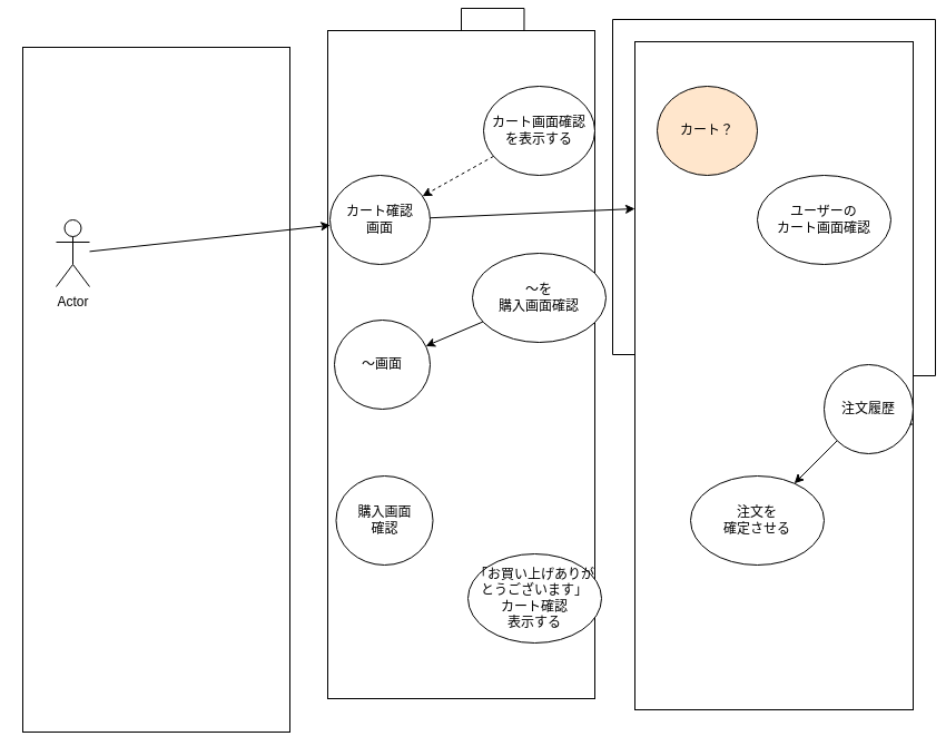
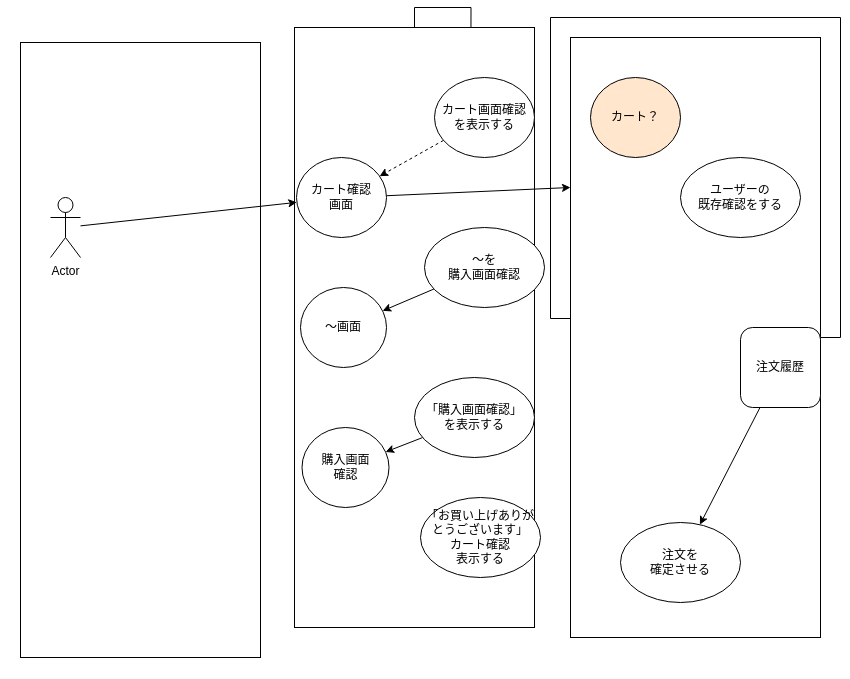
  <mxCell id="0" />
  <mxCell id="1" parent="0" />
  <mxCell id="2" value="" style="rounded=0;whiteSpace=wrap;html=1;" vertex="1" parent="1"><mxGeometry x="20" y="35" width="240" height="615" as="geometry" /></mxCell>
  <mxCell id="3" style="edgeStyle=orthogonalEdgeStyle;rounded=0;orthogonalLoop=1;jettySize=auto;html=1;" edge="1" parent="1" source="4"><mxGeometry relative="1" as="geometry"><mxPoint x="470" y="220" as="targetPoint" /></mxGeometry></mxCell>
  <mxCell id="4" value="" style="rounded=0;whiteSpace=wrap;html=1;" vertex="1" parent="1"><mxGeometry x="294" y="20" width="240" height="600" as="geometry" /></mxCell>
  <mxCell id="5" style="edgeStyle=orthogonalEdgeStyle;rounded=0;orthogonalLoop=1;jettySize=auto;html=1;exitX=1;exitY=0.5;exitDx=0;exitDy=0;" edge="1" parent="1" source="6"><mxGeometry relative="1" as="geometry"><mxPoint x="690" y="290" as="targetPoint" /></mxGeometry></mxCell>
  <mxCell id="6" value="" style="rounded=0;whiteSpace=wrap;html=1;" vertex="1" parent="1"><mxGeometry x="570" width="250" height="600" as="geometry" y="30" /></mxCell>
  <mxCell id="7" style="edgeStyle=none;rounded=0;orthogonalLoop=1;jettySize=auto;html=1;" edge="1" parent="1" source="8" target="12"><mxGeometry relative="1" as="geometry" /></mxCell>
  <mxCell id="8" value="Actor" style="shape=umlActor;verticalLabelPosition=bottom;verticalAlign=top;html=1;outlineConnect=0;" vertex="1" parent="1"><mxGeometry x="50" y="190" width="30" height="60" as="geometry" /></mxCell>
  <mxCell id="9" style="edgeStyle=none;rounded=0;orthogonalLoop=1;jettySize=auto;html=1;dashed=1;" edge="1" parent="1" source="10" target="12"><mxGeometry relative="1" as="geometry" /></mxCell>
  <mxCell id="10" value="カート画面確認&lt;div&gt;を表示する&lt;/div&gt;" style="ellipse;whiteSpace=wrap;html=1;" vertex="1" parent="1"><mxGeometry x="434" y="70" width="100" height="80" as="geometry" /></mxCell>
  <mxCell id="11" style="edgeStyle=none;rounded=0;orthogonalLoop=1;jettySize=auto;html=1;entryX=0;entryY=0.25;entryDx=0;entryDy=0;" edge="1" parent="1" source="12" target="6"><mxGeometry relative="1" as="geometry" /></mxCell>
  <mxCell id="12" value="カート確認&lt;div&gt;画面&lt;/div&gt;" style="ellipse;whiteSpace=wrap;html=1;" vertex="1" parent="1"><mxGeometry x="296" y="150" width="90" height="80" as="geometry" /></mxCell>
  <mxCell id="13" style="edgeStyle=none;rounded=0;orthogonalLoop=1;jettySize=auto;html=1;" edge="1" parent="1" source="14" target="15"><mxGeometry relative="1" as="geometry" /></mxCell>
  <mxCell id="14" value="～を&lt;div&gt;購入画面確認&lt;/div&gt;" style="ellipse;whiteSpace=wrap;html=1;" vertex="1" parent="1"><mxGeometry x="424" y="220" width="120" height="80" as="geometry" /></mxCell>
  <mxCell id="15" value="～画面" style="ellipse;whiteSpace=wrap;html=1;" vertex="1" parent="1"><mxGeometry x="300" y="280" width="86" height="80" as="geometry" /></mxCell>
+ <mxCell id="16" style="edgeStyle=none;rounded=0;orthogonalLoop=1;jettySize=auto;html=1;" edge="1" parent="1" source="17" target="18"><mxGeometry relative="1" as="geometry" /></mxCell>
+ <mxCell id="17" value="「購入画面確認」&lt;div&gt;を表示する&lt;/div&gt;" style="ellipse;whiteSpace=wrap;html=1;" vertex="1" parent="1"><mxGeometry x="414" y="370" width="120" height="80" as="geometry" /></mxCell>
  <mxCell id="18" value="購入画面&lt;div&gt;確認&lt;/div&gt;" style="ellipse;whiteSpace=wrap;html=1;" vertex="1" parent="1"><mxGeometry x="301.5" y="420" width="87" height="80" as="geometry" /></mxCell>
  <mxCell id="19" value="「お買い上げありがとうございます」&lt;div&gt;カート確認&lt;/div&gt;&lt;div&gt;表示する&lt;/div&gt;" style="ellipse;whiteSpace=wrap;html=1;" vertex="1" parent="1"><mxGeometry x="420" y="490" width="120" height="80" as="geometry" /></mxCell>
  <mxCell id="20" value="カート？" style="ellipse;whiteSpace=wrap;html=1;fillColor=#ffe6cc;" vertex="1" parent="1"><mxGeometry x="590" y="70" width="90" height="80" as="geometry" /></mxCell>
- <mxCell id="21" value="ユーザーの&lt;div&gt;カート画面確認&lt;/div&gt;" style="ellipse;whiteSpace=wrap;html=1;" vertex="1" parent="1"><mxGeometry x="680" y="150" width="120" height="80" as="geometry" /></mxCell>
+ <mxCell id="21" value="ユーザーの&lt;div&gt;既存確認をする&lt;/div&gt;" style="ellipse;whiteSpace=wrap;html=1;" vertex="1" parent="1"><mxGeometry x="680" y="150" width="120" height="80" as="geometry" /></mxCell>
  <mxCell id="22" style="edgeStyle=none;rounded=0;orthogonalLoop=1;jettySize=auto;html=1;" edge="1" parent="1" source="24" target="6"><mxGeometry relative="1" as="geometry" /></mxCell>
  <mxCell id="23" style="edgeStyle=none;rounded=0;orthogonalLoop=1;jettySize=auto;html=1;" edge="1" parent="1" source="24" target="25"><mxGeometry relative="1" as="geometry" /></mxCell>
- <mxCell id="24" value="注文履歴" style="ellipse;whiteSpace=wrap;html=1;" vertex="1" parent="1"><mxGeometry x="740" y="320" width="80" height="80" as="geometry" /></mxCell>
- <mxCell id="25" value="注文を&lt;div&gt;確定させる&lt;/div&gt;" style="ellipse;whiteSpace=wrap;html=1;" vertex="1" parent="1"><mxGeometry x="620" y="420" width="120" height="80" as="geometry" /></mxCell>
+ <mxCell id="24" value="注文履歴" style="whiteSpace=wrap;html=1;rounded=1;" vertex="1" parent="1"><mxGeometry x="740" y="320" width="80" height="80" as="geometry" /></mxCell>
+ <mxCell id="25" value="注文を&lt;div&gt;確定させる&lt;/div&gt;" style="ellipse;whiteSpace=wrap;html=1;" vertex="1" parent="1"><mxGeometry x="620" y="515" width="120" height="80" as="geometry" /></mxCell>
